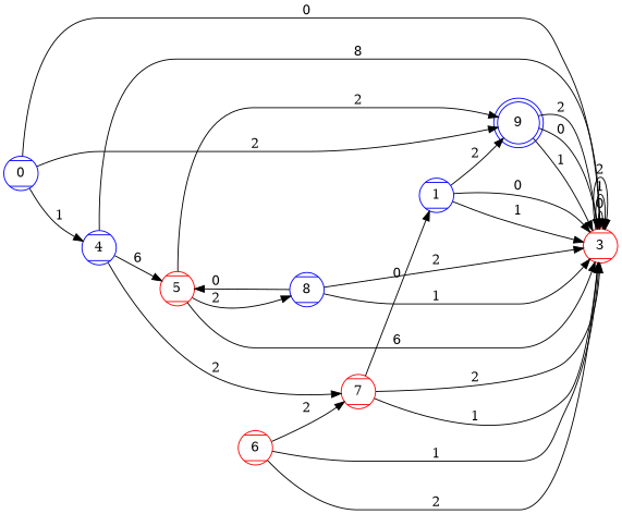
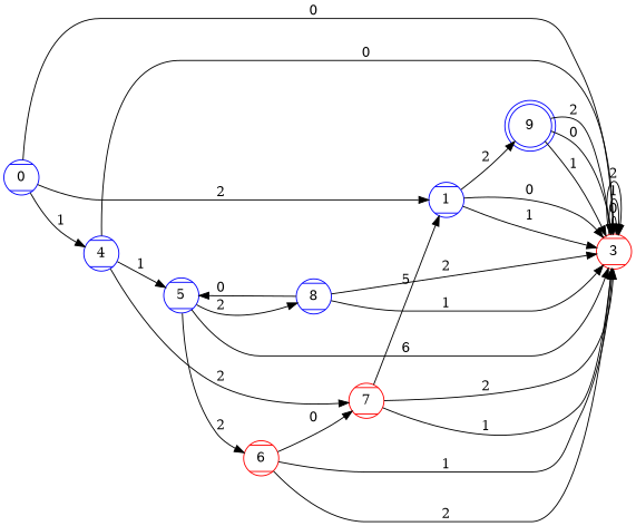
  digraph {
    fontname="DejaVu Serif"
    rankdir=LR
    node [color=blue fontname="DejaVu Serif" shape=Mcircle style=striped]
    edge [fontname="DejaVu Serif"]
    0
    1
    3 [color=red]
    4
    n5 [label=9 shape=doublecircle]
-   5 [color=red]
+   5
    7 [color=red]
    6 [color=red]
    8
-   0 -> n5 [label=2]
+   0 -> 1 [label=2]
    0 -> 3 [label=0]
    0 -> 4 [label=1]
    1 -> 3 [label=0]
    1 -> 3 [label=1]
    1 -> n5 [label=2]
    3 -> 3 [label=0]
    3 -> 3 [label=1]
    3 -> 3 [label=2]
-   4 -> 3 [label=8]
-   4 -> 5 [label=6]
+   4 -> 3 [label=0]
+   4 -> 5 [label=1]
    4 -> 7 [label=2]
    n5 -> 3 [label=0]
    n5 -> 3 [label=1]
    n5 -> 3 [label=2]
    5 -> 3 [label=6]
-   5 -> n5 [label=2]
+   5 -> 6 [label=2]
    5 -> 8 [label=2]
-   7 -> 1 [label=0]
+   7 -> 1 [label=5]
    7 -> 3 [label=1]
    7 -> 3 [label=2]
    6 -> 3 [label=1]
    6 -> 3 [label=2]
-   6 -> 7 [label=2]
+   6 -> 7 [label=0]
    8 -> 3 [label=1]
    8 -> 3 [label=2]
    8 -> 5 [label=0]
  }
